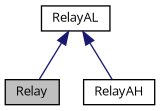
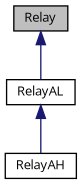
  digraph {
    fontname="Open Sans"
    node [color=black fillcolor=white fontname="Open Sans" fontsize=10 shape=record style=filled]
    edge [color=midnightblue dir=back fontname="Open Sans" fontsize=10 labelfontname=Helvetica labelfontsize=10 style=solid]
    n1 [fillcolor=grey75 fontcolor=black height=0.2 label=Relay width=0.4]
    n2 [height=0.2 label=RelayAL width=0.4]
    n3 [height=0.2 label=RelayAH width=0.4]
-   n2 -> n1
+   n1 -> n2
    n2 -> n3
  }
